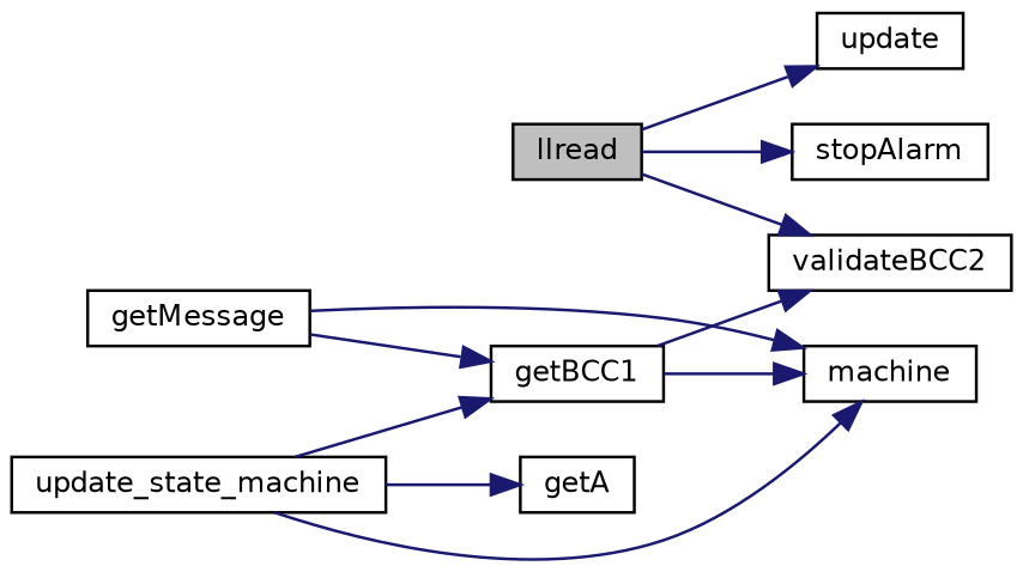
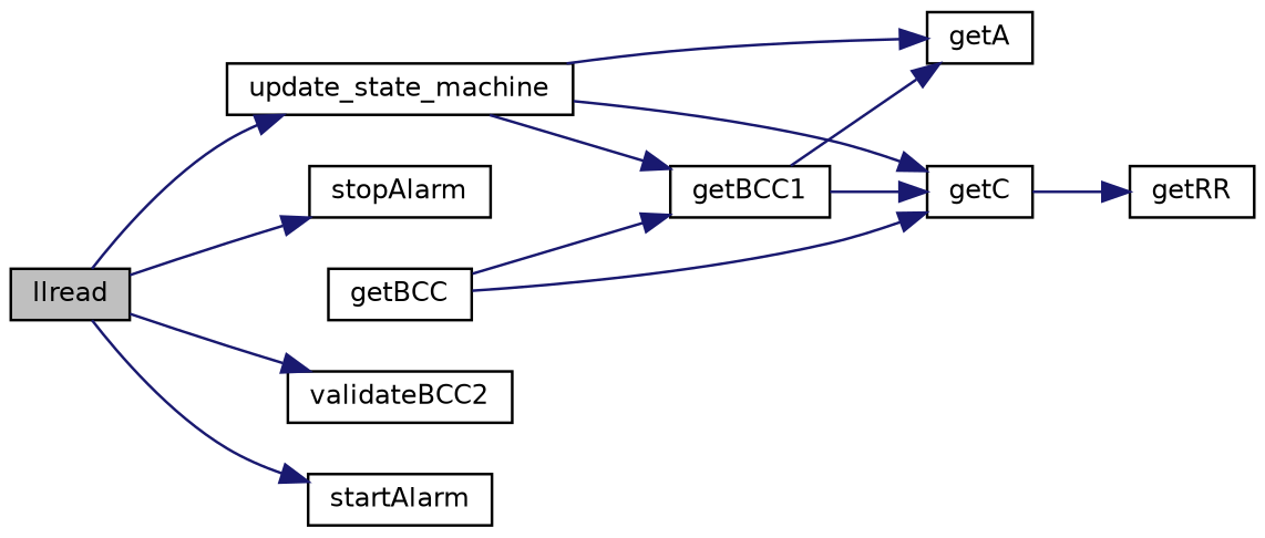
  digraph {
    rankdir=LR
    node [color=black fillcolor=white fontname=Helvetica fontsize=10 shape=record style=filled]
    edge [color=midnightblue fontname=Helvetica fontsize=10 labelfontname=Helvetica labelfontsize=10 style=solid]
    n1 [fillcolor=grey75 fontcolor=black height=0.2 label=llread width=0.4]
-   n2 [height=0.2 label=update width=0.4]
+   n2 [height=0.2 label=startAlarm width=0.4]
    n3 [height=0.2 label=update_state_machine width=0.4]
    n4 [height=0.2 label=stopAlarm width=0.4]
    n5 [height=0.2 label=validateBCC2 width=0.4]
    n6 [height=0.2 label=getA width=0.4]
-   n7 [height=0.2 label=machine width=0.4]
+   n7 [height=0.2 label=getC width=0.4]
    n8 [height=0.2 label=getBCC1 width=0.4]
-   n10 [height=0.2 label=getMessage width=0.4]
+   n9 [height=0.2 label=getRR width=0.4]
+   n10 [height=0.2 label=getBCC width=0.4]
    n1 -> n2
+   n1 -> n3
    n1 -> n4
    n1 -> n5
    n3 -> n6
    n3 -> n7
    n3 -> n8
-   n8 -> n5
+   n7 -> n9
+   n8 -> n6
    n8 -> n7
    n10 -> n7
    n10 -> n8
  }
